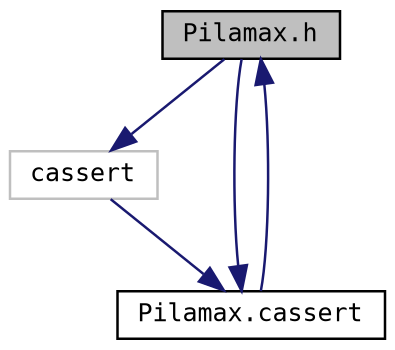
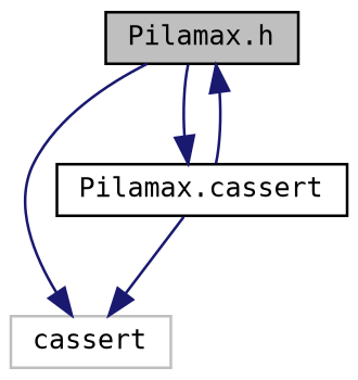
  digraph {
    fontname="DejaVu Sans Mono"
    node [color=black fillcolor=white fontname="DejaVu Sans Mono" fontsize=10 shape=record style=filled]
    edge [color=midnightblue fontname="DejaVu Sans Mono" fontsize=10 labelfontname=Helvetica labelfontsize=10 style=solid]
    n1 [fillcolor=grey75 fontcolor=black height=0.2 label="Pilamax.h" width=0.4]
    n2 [color=grey75 height=0.2 label=cassert width=0.4]
    n3 [height=0.2 label="Pilamax.cassert" width=0.4]
    n1 -> n2
    n1 -> n3
    n3 -> n1
-   n2 -> n3
+   n3 -> n2
  }
